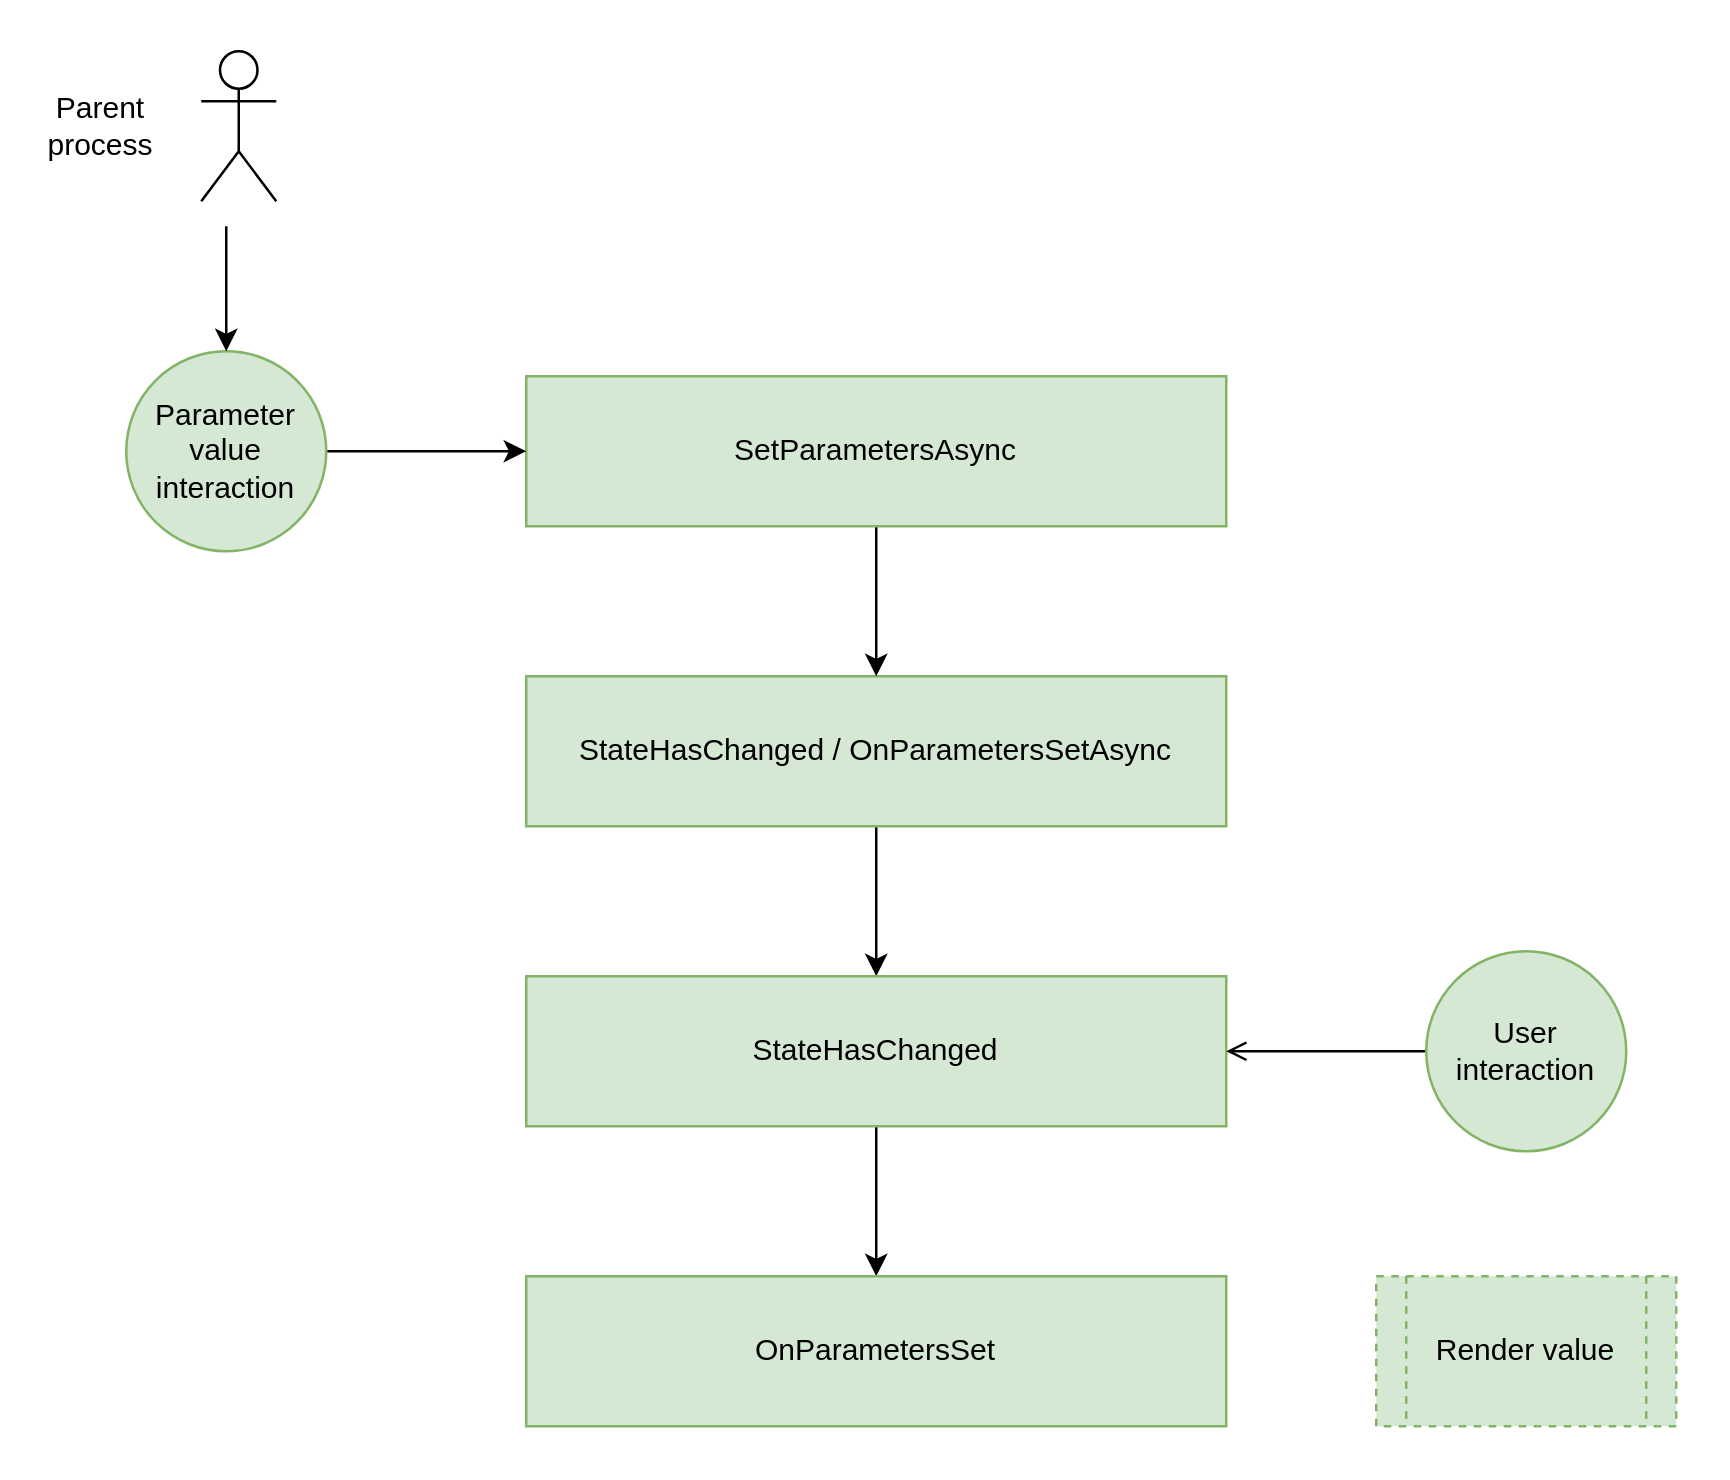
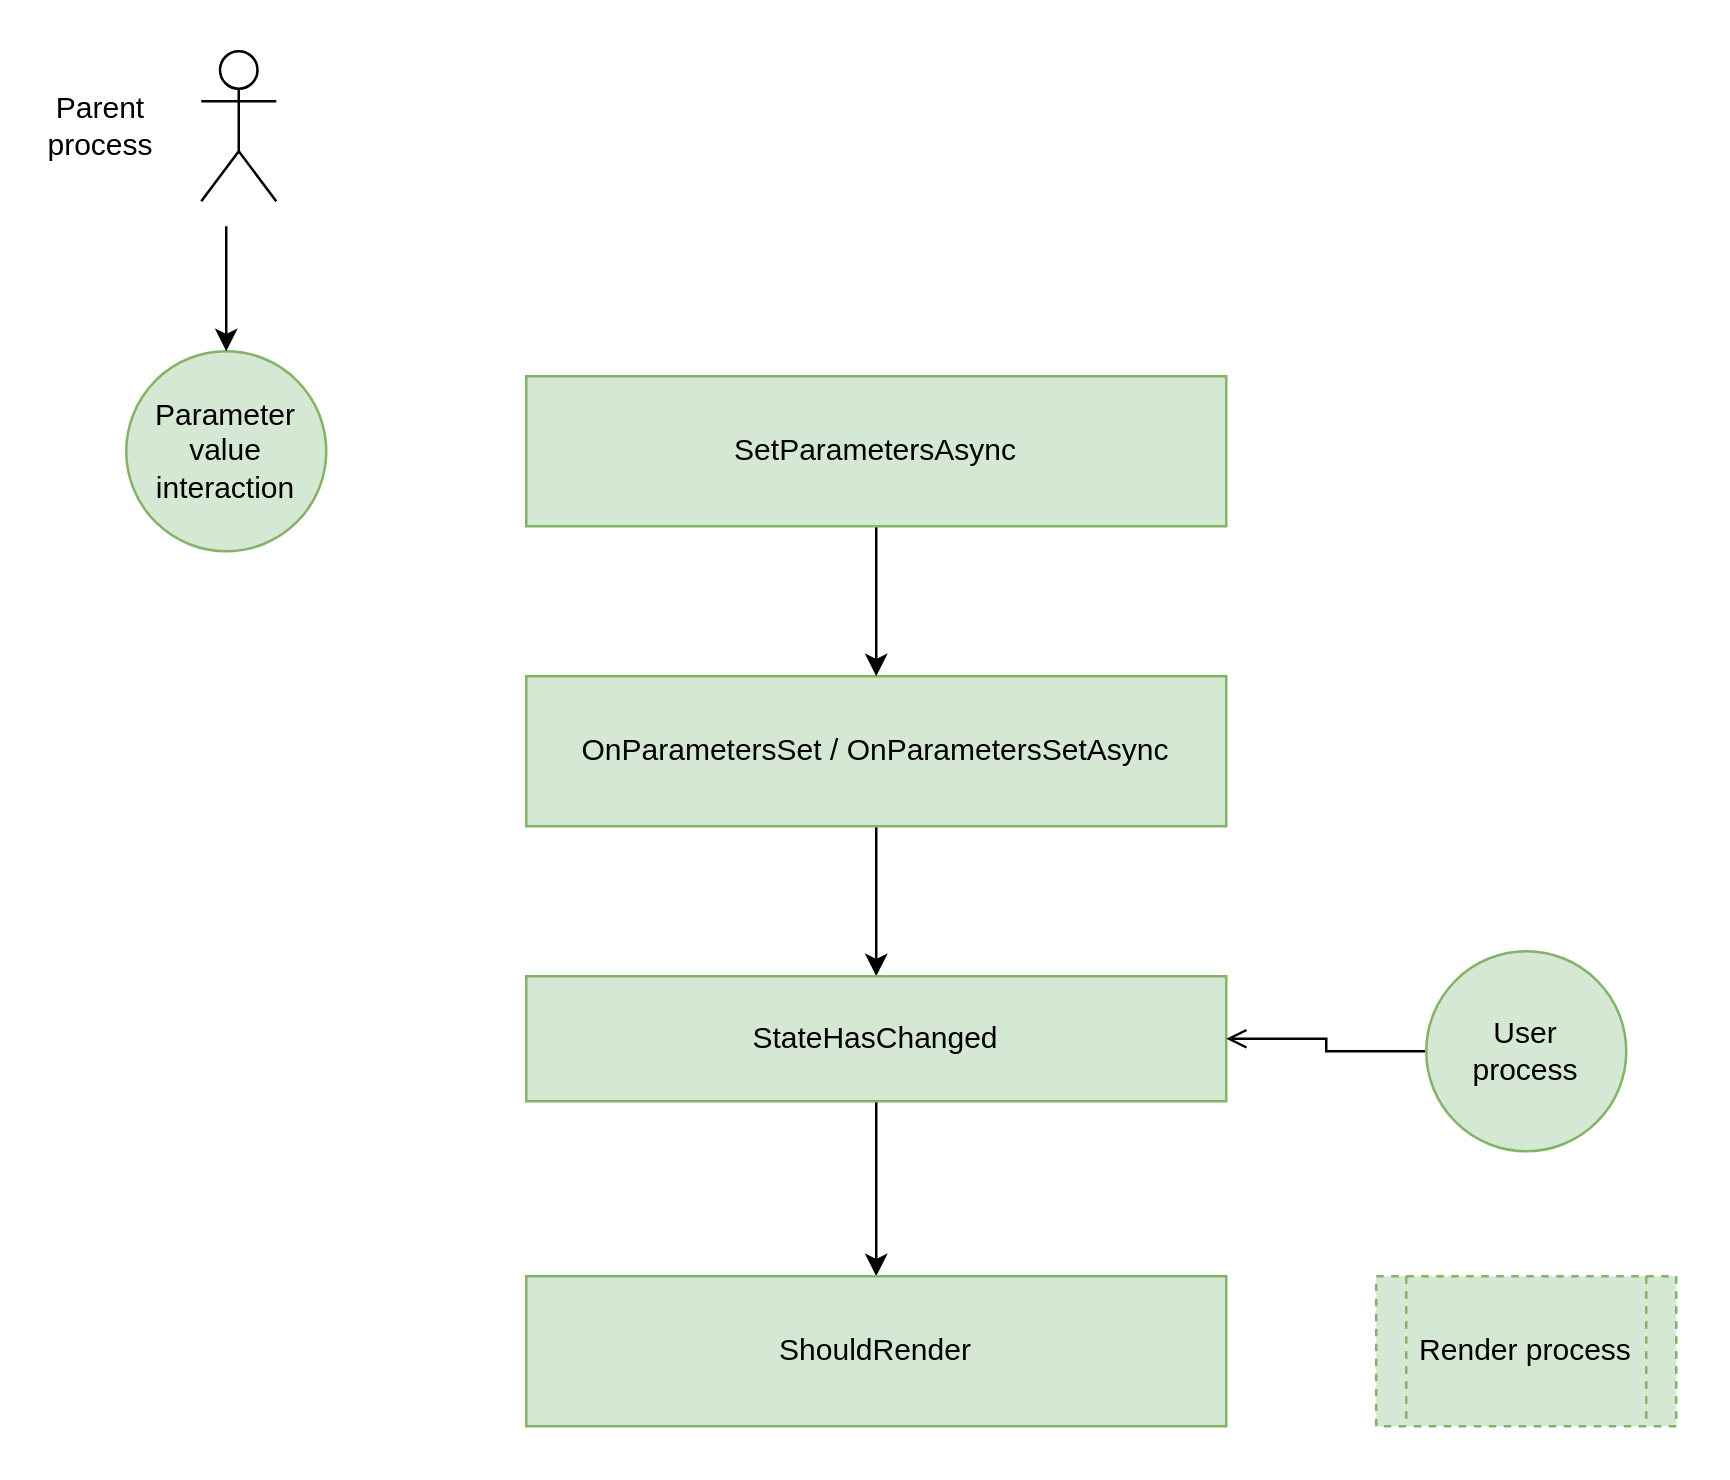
  <mxCell id="0" />
  <mxCell id="1" parent="0" />
  <mxCell id="2" style="edgeStyle=orthogonalEdgeStyle;rounded=0;orthogonalLoop=1;jettySize=auto;html=1;entryX=0.5;entryY=0;entryDx=0;entryDy=0;" edge="1" parent="1" source="3" target="7"><mxGeometry relative="1" as="geometry" /></mxCell>
- <mxCell id="3" value="StateHasChanged / OnParametersSetAsync" style="rounded=0;whiteSpace=wrap;html=1;fillColor=#d5e8d4;strokeColor=#82b366;" parent="1" vertex="1"><mxGeometry x="210" y="270" width="280" height="60" as="geometry" /></mxCell>
+ <mxCell id="3" value="OnParametersSet / OnParametersSetAsync" style="rounded=0;whiteSpace=wrap;html=1;fillColor=#d5e8d4;strokeColor=#82b366;" parent="1" vertex="1"><mxGeometry x="210" y="270" width="280" height="60" as="geometry" /></mxCell>
  <mxCell id="4" style="edgeStyle=orthogonalEdgeStyle;rounded=0;orthogonalLoop=1;jettySize=auto;html=1;" parent="1" source="5" target="3" edge="1"><mxGeometry relative="1" as="geometry" /></mxCell>
  <mxCell id="5" value="SetParametersAsync" style="rounded=0;whiteSpace=wrap;html=1;fillColor=#d5e8d4;strokeColor=#82b366;" parent="1" vertex="1"><mxGeometry x="210" y="150" width="280" height="60" as="geometry" /></mxCell>
  <mxCell id="6" style="edgeStyle=orthogonalEdgeStyle;rounded=0;orthogonalLoop=1;jettySize=auto;html=1;entryX=0.5;entryY=0;entryDx=0;entryDy=0;" edge="1" parent="1" source="7" target="8"><mxGeometry relative="1" as="geometry" /></mxCell>
- <mxCell id="7" value="StateHasChanged" style="rounded=0;whiteSpace=wrap;html=1;fillColor=#d5e8d4;strokeColor=#82b366;" parent="1" vertex="1"><mxGeometry x="210" y="390" width="280" height="60" as="geometry" /></mxCell>
- <mxCell id="8" value="OnParametersSet" style="rounded=0;whiteSpace=wrap;html=1;fillColor=#d5e8d4;strokeColor=#82b366;" parent="1" vertex="1"><mxGeometry x="210" y="510" width="280" height="60" as="geometry" /></mxCell>
- <mxCell id="9" value="Render value" style="shape=process;whiteSpace=wrap;html=1;backgroundOutline=1;fillColor=#d5e8d4;strokeColor=#82b366;dashed=1;" parent="1" vertex="1"><mxGeometry x="550" y="510" width="120" height="60" as="geometry" /></mxCell>
- <mxCell id="10" style="edgeStyle=orthogonalEdgeStyle;rounded=0;orthogonalLoop=1;jettySize=auto;html=1;entryX=0;entryY=0.5;entryDx=0;entryDy=0;" parent="1" source="11" target="5" edge="1"><mxGeometry relative="1" as="geometry" /></mxCell>
+ <mxCell id="7" value="StateHasChanged" style="rounded=0;whiteSpace=wrap;html=1;fillColor=#d5e8d4;strokeColor=#82b366;" parent="1" vertex="1"><mxGeometry x="210" y="390" width="280" height="50" as="geometry" /></mxCell>
+ <mxCell id="8" value="ShouldRender" style="rounded=0;whiteSpace=wrap;html=1;fillColor=#d5e8d4;strokeColor=#82b366;" parent="1" vertex="1"><mxGeometry x="210" y="510" width="280" height="60" as="geometry" /></mxCell>
+ <mxCell id="9" value="Render process" style="shape=process;whiteSpace=wrap;html=1;backgroundOutline=1;fillColor=#d5e8d4;strokeColor=#82b366;dashed=1;" parent="1" vertex="1"><mxGeometry x="550" y="510" width="120" height="60" as="geometry" /></mxCell>
  <mxCell id="11" value="Parameter&lt;br&gt;value&lt;br&gt;interaction" style="ellipse;whiteSpace=wrap;html=1;aspect=fixed;fillColor=#d5e8d4;strokeColor=#82b366;" parent="1" vertex="1"><mxGeometry x="50" y="140" width="80" height="80" as="geometry" /></mxCell>
  <mxCell id="12" style="edgeStyle=orthogonalEdgeStyle;rounded=0;orthogonalLoop=1;jettySize=auto;html=1;entryX=1;entryY=0.5;entryDx=0;entryDy=0;endArrow=open;" parent="1" source="13" target="7" edge="1"><mxGeometry relative="1" as="geometry" /></mxCell>
- <mxCell id="13" value="User&lt;br&gt;interaction" style="ellipse;whiteSpace=wrap;html=1;aspect=fixed;fillColor=#d5e8d4;strokeColor=#82b366;" parent="1" vertex="1"><mxGeometry x="570" y="380" width="80" height="80" as="geometry" /></mxCell>
+ <mxCell id="13" value="User&lt;br&gt;process" style="ellipse;whiteSpace=wrap;html=1;aspect=fixed;fillColor=#d5e8d4;strokeColor=#82b366;" parent="1" vertex="1"><mxGeometry x="570" y="380" width="80" height="80" as="geometry" /></mxCell>
  <mxCell id="14" value="" style="shape=umlActor;verticalLabelPosition=bottom;verticalAlign=top;html=1;outlineConnect=0;rounded=0;glass=0;sketch=0;" vertex="1" parent="1"><mxGeometry x="80" width="30" height="60" as="geometry" y="20" /></mxCell>
  <mxCell id="15" value="Parent&lt;br&gt;process" style="text;html=1;strokeColor=none;fillColor=none;align=center;verticalAlign=middle;whiteSpace=wrap;rounded=0;glass=0;dashed=1;sketch=0;" vertex="1" parent="1"><mxGeometry x="20" y="40" width="40" height="20" as="geometry" /></mxCell>
  <mxCell id="16" value="" style="endArrow=classic;html=1;entryX=0.5;entryY=0;entryDx=0;entryDy=0;" edge="1" parent="1" target="11"><mxGeometry width="50" height="50" relative="1" as="geometry"><mxPoint x="90" y="90" as="sourcePoint" /><mxPoint x="180" y="220" as="targetPoint" /></mxGeometry></mxCell>
